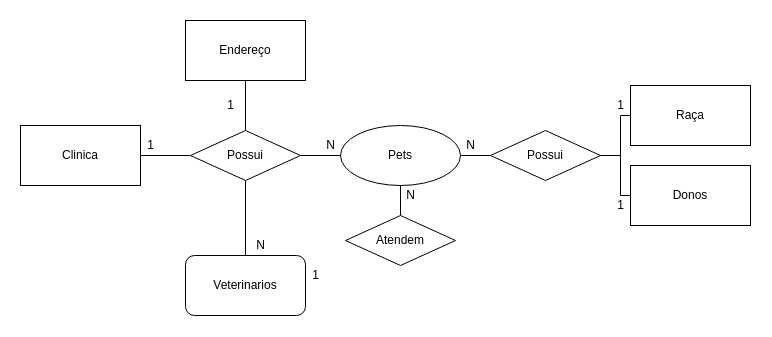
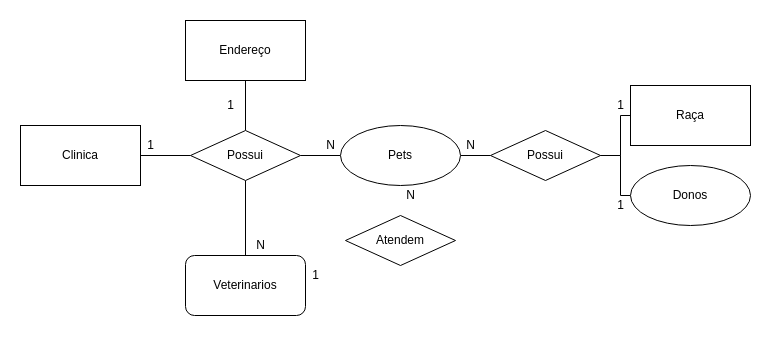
  <mxCell id="0" />
  <mxCell id="1" parent="0" />
  <mxCell id="2" style="edgeStyle=orthogonalEdgeStyle;rounded=0;orthogonalLoop=1;jettySize=auto;html=1;entryX=0;entryY=0.5;entryDx=0;entryDy=0;endArrow=none;endFill=0;" edge="1" parent="1" source="3" target="7"><mxGeometry relative="1" as="geometry" /></mxCell>
  <mxCell id="3" value="Clinica" style="rounded=0;whiteSpace=wrap;html=1;" vertex="1" parent="1"><mxGeometry x="20" y="125" width="120" height="60" as="geometry" /></mxCell>
  <mxCell id="4" style="edgeStyle=orthogonalEdgeStyle;rounded=0;orthogonalLoop=1;jettySize=auto;html=1;entryX=0.5;entryY=1;entryDx=0;entryDy=0;endArrow=none;endFill=0;" edge="1" parent="1" source="7" target="10"><mxGeometry relative="1" as="geometry" /></mxCell>
  <mxCell id="5" style="edgeStyle=orthogonalEdgeStyle;rounded=0;orthogonalLoop=1;jettySize=auto;html=1;entryX=0.5;entryY=0;entryDx=0;entryDy=0;endArrow=none;endFill=0;" edge="1" parent="1" source="7" target="16"><mxGeometry relative="1" as="geometry" /></mxCell>
  <mxCell id="6" style="edgeStyle=orthogonalEdgeStyle;rounded=0;orthogonalLoop=1;jettySize=auto;html=1;entryX=0;entryY=0.5;entryDx=0;entryDy=0;endArrow=none;endFill=0;" edge="1" parent="1" source="7" target="9"><mxGeometry relative="1" as="geometry" /></mxCell>
  <mxCell id="7" value="Possui" style="rhombus;whiteSpace=wrap;html=1;" vertex="1" parent="1"><mxGeometry x="190" y="130" width="110" height="50" as="geometry" /></mxCell>
  <mxCell id="8" style="edgeStyle=orthogonalEdgeStyle;rounded=0;orthogonalLoop=1;jettySize=auto;html=1;entryX=0;entryY=0.5;entryDx=0;entryDy=0;endArrow=none;endFill=0;" edge="1" parent="1" source="9" target="13"><mxGeometry relative="1" as="geometry" /></mxCell>
  <mxCell id="9" value="Pets" style="ellipse;whiteSpace=wrap;html=1;" vertex="1" parent="1"><mxGeometry x="340" y="125" width="120" height="60" as="geometry" /></mxCell>
  <mxCell id="10" value="Endereço" style="rounded=0;whiteSpace=wrap;html=1;" vertex="1" parent="1"><mxGeometry x="185" y="20" width="120" height="60" as="geometry" /></mxCell>
  <mxCell id="11" style="edgeStyle=orthogonalEdgeStyle;rounded=0;orthogonalLoop=1;jettySize=auto;html=1;entryX=0;entryY=0.5;entryDx=0;entryDy=0;endArrow=none;endFill=0;" edge="1" parent="1" source="13" target="14"><mxGeometry relative="1" as="geometry" /></mxCell>
  <mxCell id="12" style="edgeStyle=orthogonalEdgeStyle;rounded=0;orthogonalLoop=1;jettySize=auto;html=1;entryX=0;entryY=0.5;entryDx=0;entryDy=0;endArrow=none;endFill=0;" edge="1" parent="1" source="13" target="15"><mxGeometry relative="1" as="geometry" /></mxCell>
  <mxCell id="13" value="Possui" style="rhombus;whiteSpace=wrap;html=1;" vertex="1" parent="1"><mxGeometry x="490" y="130" width="110" height="50" as="geometry" /></mxCell>
  <mxCell id="14" value="Raça" style="rounded=0;whiteSpace=wrap;html=1;" vertex="1" parent="1"><mxGeometry x="630" y="85" width="120" height="60" as="geometry" /></mxCell>
- <mxCell id="15" value="Donos" style="rounded=0;whiteSpace=wrap;html=1;" vertex="1" parent="1"><mxGeometry x="630" y="165" width="120" height="60" as="geometry" /></mxCell>
+ <mxCell id="15" value="Donos" style="ellipse;whiteSpace=wrap;html=1;" vertex="1" parent="1"><mxGeometry x="630" y="165" width="120" height="60" as="geometry" /></mxCell>
  <mxCell id="16" value="Veterinarios" style="whiteSpace=wrap;html=1;rounded=1;" vertex="1" parent="1"><mxGeometry x="185" y="255" width="120" height="60" as="geometry" /></mxCell>
- <mxCell id="17" style="edgeStyle=orthogonalEdgeStyle;rounded=0;orthogonalLoop=1;jettySize=auto;html=1;entryX=0.5;entryY=1;entryDx=0;entryDy=0;endArrow=none;endFill=0;" edge="1" parent="1" source="18" target="9"><mxGeometry relative="1" as="geometry" /></mxCell>
  <mxCell id="18" value="Atendem" style="rhombus;whiteSpace=wrap;html=1;" vertex="1" parent="1"><mxGeometry x="345" y="215" width="110" height="50" as="geometry" /></mxCell>
  <mxCell id="19" value="1" style="text;html=1;align=center;verticalAlign=middle;resizable=0;points=[];autosize=1;" vertex="1" parent="1"><mxGeometry x="140" y="135" width="20" height="20" as="geometry" /></mxCell>
  <mxCell id="20" value="1" style="text;html=1;align=center;verticalAlign=middle;resizable=0;points=[];autosize=1;" vertex="1" parent="1"><mxGeometry x="220" y="95" width="20" height="20" as="geometry" /></mxCell>
  <mxCell id="21" value="N" style="text;html=1;align=center;verticalAlign=middle;resizable=0;points=[];autosize=1;" vertex="1" parent="1"><mxGeometry x="320" y="135" width="20" height="20" as="geometry" /></mxCell>
  <mxCell id="22" value="N" style="text;html=1;align=center;verticalAlign=middle;resizable=0;points=[];autosize=1;" vertex="1" parent="1"><mxGeometry x="250" y="235" width="20" height="20" as="geometry" /></mxCell>
  <mxCell id="23" value="1" style="text;html=1;align=center;verticalAlign=middle;resizable=0;points=[];autosize=1;" vertex="1" parent="1"><mxGeometry x="305" y="265" width="20" height="20" as="geometry" /></mxCell>
  <mxCell id="24" value="N" style="text;html=1;align=center;verticalAlign=middle;resizable=0;points=[];autosize=1;" vertex="1" parent="1"><mxGeometry x="400" y="185" width="20" height="20" as="geometry" /></mxCell>
  <mxCell id="25" value="N" style="text;html=1;align=center;verticalAlign=middle;resizable=0;points=[];autosize=1;" vertex="1" parent="1"><mxGeometry x="460" y="135" width="20" height="20" as="geometry" /></mxCell>
  <mxCell id="26" value="1" style="text;html=1;align=center;verticalAlign=middle;resizable=0;points=[];autosize=1;" vertex="1" parent="1"><mxGeometry x="610" y="95" width="20" height="20" as="geometry" /></mxCell>
  <mxCell id="27" value="1" style="text;html=1;align=center;verticalAlign=middle;resizable=0;points=[];autosize=1;" vertex="1" parent="1"><mxGeometry x="610" y="195" width="20" height="20" as="geometry" /></mxCell>
